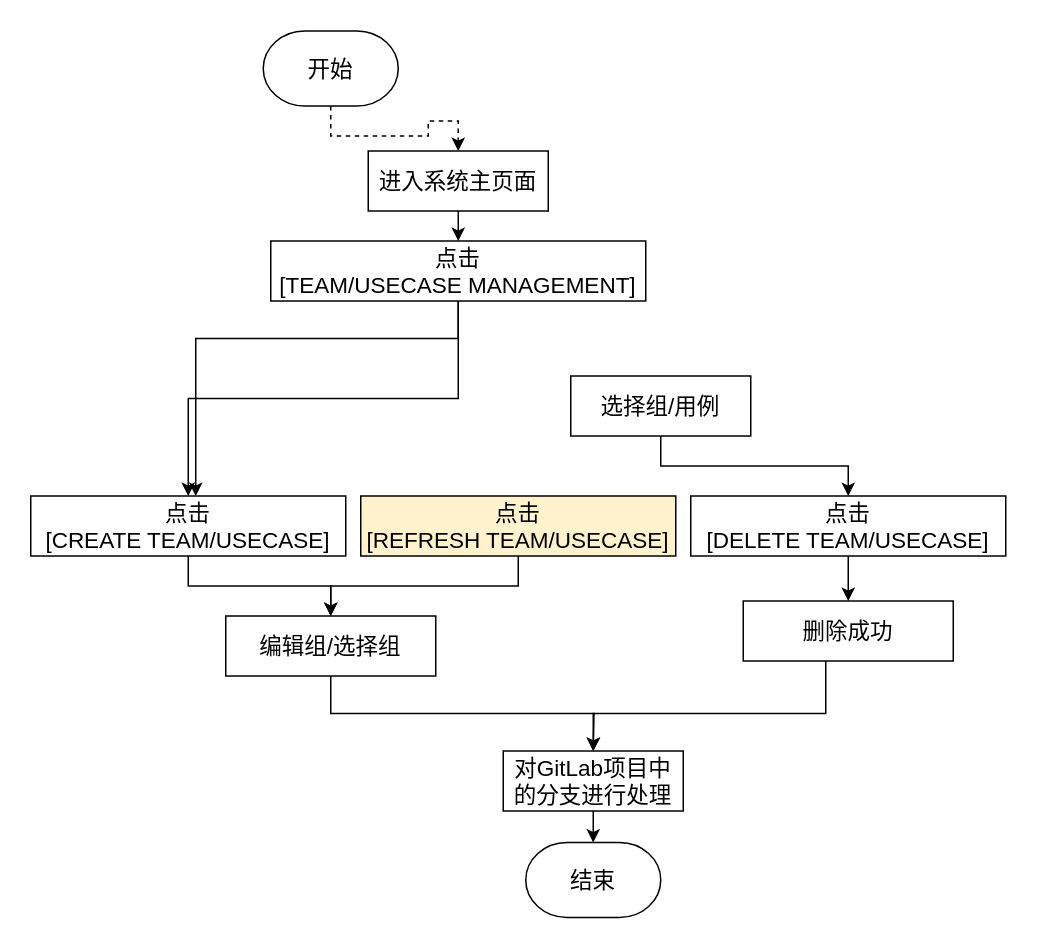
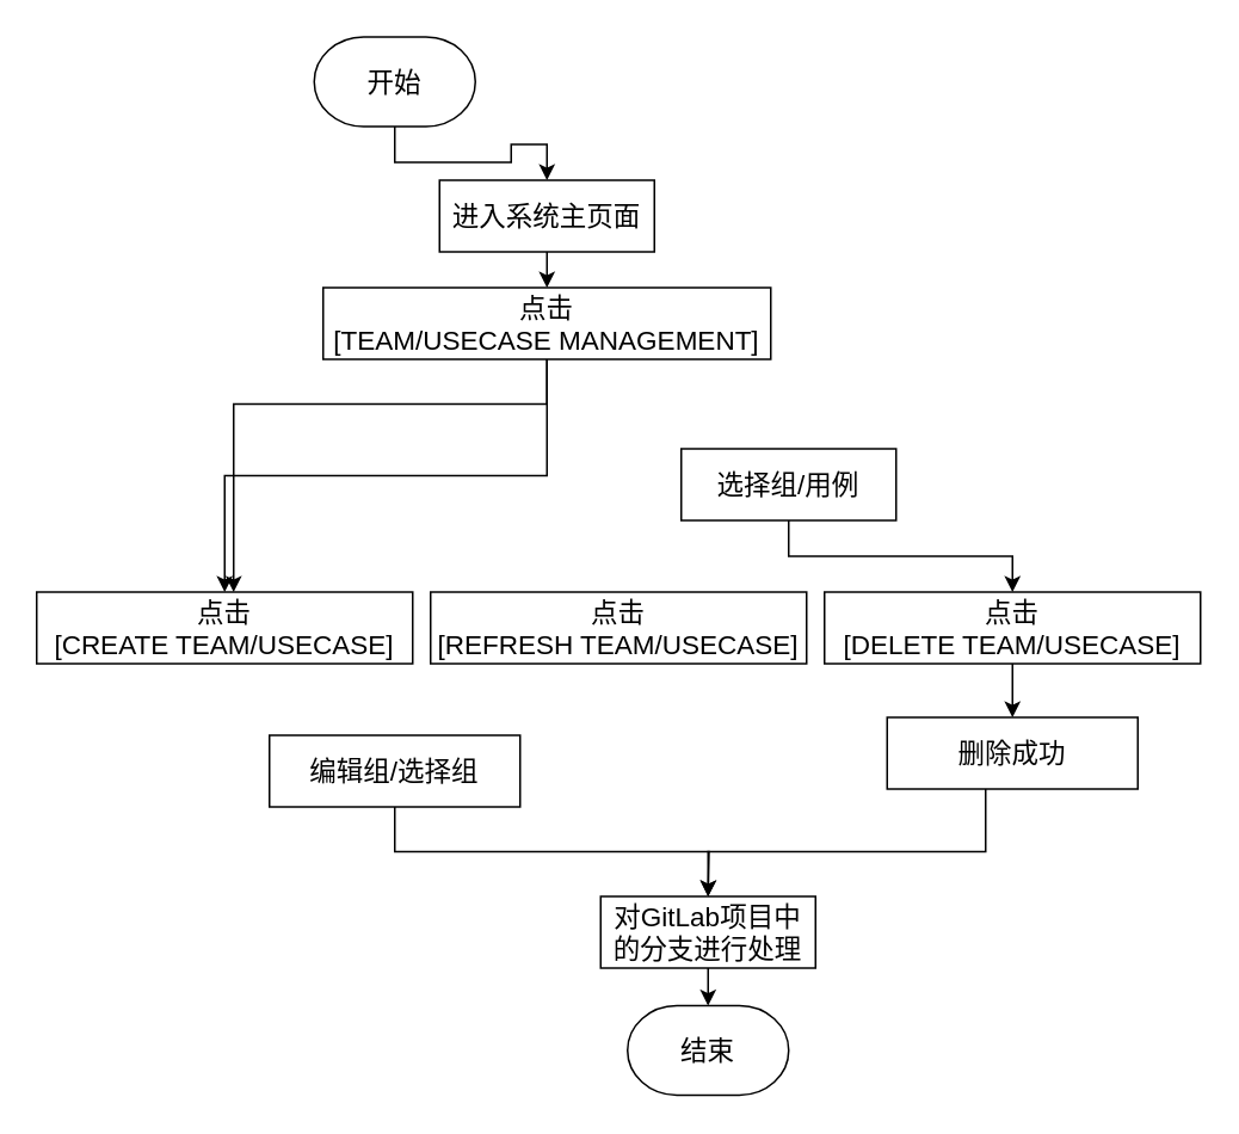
  <mxCell id="0" />
  <mxCell id="1" parent="0" />
- <mxCell id="2" style="edgeStyle=orthogonalEdgeStyle;rounded=0;orthogonalLoop=1;jettySize=auto;html=1;exitX=0.5;exitY=1;exitDx=0;exitDy=0;exitPerimeter=0;dashed=1;" parent="1" source="3" target="5" edge="1"><mxGeometry relative="1" as="geometry" /></mxCell>
+ <mxCell id="2" style="edgeStyle=orthogonalEdgeStyle;rounded=0;orthogonalLoop=1;jettySize=auto;html=1;exitX=0.5;exitY=1;exitDx=0;exitDy=0;exitPerimeter=0;" parent="1" source="3" target="5" edge="1"><mxGeometry relative="1" as="geometry" /></mxCell>
  <mxCell id="3" value="开始" style="strokeWidth=1;html=1;shape=mxgraph.flowchart.terminator;whiteSpace=wrap;rounded=1;glass=0;fontSize=15;" parent="1" vertex="1"><mxGeometry x="175" y="20" width="90" height="50" as="geometry" /></mxCell>
  <mxCell id="4" style="edgeStyle=orthogonalEdgeStyle;rounded=0;orthogonalLoop=1;jettySize=auto;html=1;exitX=0.5;exitY=1;exitDx=0;exitDy=0;entryX=0.5;entryY=0;entryDx=0;entryDy=0;" parent="1" source="5" target="8" edge="1"><mxGeometry relative="1" as="geometry" /></mxCell>
  <mxCell id="5" value="&lt;font style=&quot;font-size: 15px&quot;&gt;进入系统主页面&lt;/font&gt;" style="rounded=0;whiteSpace=wrap;html=1;" parent="1" vertex="1"><mxGeometry x="245" y="100" width="120" height="40" as="geometry" /></mxCell>
  <mxCell id="6" style="edgeStyle=orthogonalEdgeStyle;rounded=0;orthogonalLoop=1;jettySize=auto;html=1;exitX=0.5;exitY=1;exitDx=0;exitDy=0;" parent="1" target="12" edge="1"><mxGeometry relative="1" as="geometry"><mxPoint x="305" y="195" as="sourcePoint" /><mxPoint x="130" y="325" as="targetPoint" /><Array as="points"><mxPoint x="305" y="225" /><mxPoint x="130" y="225" /></Array></mxGeometry></mxCell>
  <mxCell id="7" style="edgeStyle=orthogonalEdgeStyle;rounded=0;orthogonalLoop=1;jettySize=auto;html=1;exitX=0.5;exitY=1;exitDx=0;exitDy=0;" parent="1" source="8" target="12" edge="1"><mxGeometry relative="1" as="geometry" /></mxCell>
  <mxCell id="8" value="&lt;font style=&quot;font-size: 15px&quot;&gt;点击&lt;br&gt;[TEAM/USECASE MANAGEMENT]&lt;/font&gt;" style="rounded=0;whiteSpace=wrap;html=1;" parent="1" vertex="1"><mxGeometry x="180" y="160" width="250" height="40" as="geometry" /></mxCell>
  <mxCell id="9" style="edgeStyle=orthogonalEdgeStyle;rounded=0;orthogonalLoop=1;jettySize=auto;html=1;exitX=0.5;exitY=1;exitDx=0;exitDy=0;entryX=0.5;entryY=0;entryDx=0;entryDy=0;" parent="1" source="10" target="14" edge="1"><mxGeometry relative="1" as="geometry" /></mxCell>
  <mxCell id="10" value="&lt;font style=&quot;font-size: 15px&quot;&gt;选择组/用例&lt;/font&gt;" style="rounded=0;whiteSpace=wrap;html=1;" parent="1" vertex="1"><mxGeometry x="380" y="250" width="120" height="40" as="geometry" /></mxCell>
- <mxCell id="11" style="edgeStyle=orthogonalEdgeStyle;rounded=0;orthogonalLoop=1;jettySize=auto;html=1;exitX=0.5;exitY=1;exitDx=0;exitDy=0;entryX=0.5;entryY=0;entryDx=0;entryDy=0;" parent="1" source="12" target="18" edge="1"><mxGeometry relative="1" as="geometry" /></mxCell>
  <mxCell id="12" value="&lt;font style=&quot;font-size: 15px&quot;&gt;点击&lt;br&gt;[CREATE TEAM/USECASE]&lt;/font&gt;" style="rounded=0;whiteSpace=wrap;html=1;" parent="1" vertex="1"><mxGeometry x="20" y="330" width="210" height="40" as="geometry" /></mxCell>
  <mxCell id="13" style="edgeStyle=orthogonalEdgeStyle;rounded=0;orthogonalLoop=1;jettySize=auto;html=1;exitX=0.5;exitY=1;exitDx=0;exitDy=0;entryX=0.5;entryY=0;entryDx=0;entryDy=0;" parent="1" source="14" target="20" edge="1"><mxGeometry relative="1" as="geometry" /></mxCell>
  <mxCell id="14" value="&lt;font style=&quot;font-size: 15px&quot;&gt;点击&lt;br&gt;[DELETE TEAM/USECASE]&lt;/font&gt;" style="rounded=0;whiteSpace=wrap;html=1;" parent="1" vertex="1"><mxGeometry x="460" y="330" width="210" height="40" as="geometry" /></mxCell>
- <mxCell id="15" style="edgeStyle=orthogonalEdgeStyle;rounded=0;orthogonalLoop=1;jettySize=auto;html=1;exitX=0.5;exitY=1;exitDx=0;exitDy=0;" parent="1" source="16" target="18" edge="1"><mxGeometry relative="1" as="geometry" /></mxCell>
- <mxCell id="16" value="&lt;font style=&quot;font-size: 15px&quot;&gt;点击&lt;br&gt;[REFRESH TEAM/USECASE]&lt;/font&gt;" style="rounded=0;whiteSpace=wrap;html=1;fillColor=#fff2cc;" parent="1" vertex="1"><mxGeometry x="240" y="330" width="210" height="40" as="geometry" /></mxCell>
+ <mxCell id="16" value="&lt;font style=&quot;font-size: 15px&quot;&gt;点击&lt;br&gt;[REFRESH TEAM/USECASE]&lt;/font&gt;" style="rounded=0;whiteSpace=wrap;html=1;" parent="1" vertex="1"><mxGeometry x="240" y="330" width="210" height="40" as="geometry" /></mxCell>
  <mxCell id="17" style="edgeStyle=orthogonalEdgeStyle;rounded=0;orthogonalLoop=1;jettySize=auto;html=1;exitX=0.5;exitY=1;exitDx=0;exitDy=0;entryX=0.5;entryY=0;entryDx=0;entryDy=0;entryPerimeter=0;" parent="1" source="18" edge="1"><mxGeometry relative="1" as="geometry"><mxPoint x="395" y="500" as="targetPoint" /></mxGeometry></mxCell>
  <mxCell id="18" value="&lt;span style=&quot;font-size: 15px&quot;&gt;编辑组/选择组&lt;/span&gt;" style="rounded=0;whiteSpace=wrap;html=1;" parent="1" vertex="1"><mxGeometry x="150" y="410" width="140" height="40" as="geometry" /></mxCell>
  <mxCell id="19" style="edgeStyle=orthogonalEdgeStyle;rounded=0;orthogonalLoop=1;jettySize=auto;html=1;exitX=0.5;exitY=1;exitDx=0;exitDy=0;" parent="1" target="23" edge="1"><mxGeometry relative="1" as="geometry"><mxPoint x="550" y="435" as="sourcePoint" /><mxPoint x="395" y="500" as="targetPoint" /><Array as="points"><mxPoint x="550" y="475" /><mxPoint x="395" y="475" /></Array></mxGeometry></mxCell>
  <mxCell id="20" value="&lt;span style=&quot;font-size: 15px&quot;&gt;删除成功&lt;/span&gt;" style="rounded=0;whiteSpace=wrap;html=1;" parent="1" vertex="1"><mxGeometry x="495" y="400" width="140" height="40" as="geometry" /></mxCell>
  <mxCell id="21" value="结束" style="strokeWidth=1;html=1;shape=mxgraph.flowchart.terminator;whiteSpace=wrap;rounded=1;glass=0;fontSize=15;" parent="1" vertex="1"><mxGeometry x="350" y="561" width="90" height="50" as="geometry" /></mxCell>
  <mxCell id="22" style="edgeStyle=orthogonalEdgeStyle;rounded=0;orthogonalLoop=1;jettySize=auto;html=1;exitX=0.5;exitY=1;exitDx=0;exitDy=0;dashed=1;" parent="1" source="23" target="21" edge="1"><mxGeometry relative="1" as="geometry" /></mxCell>
  <mxCell id="23" value="&lt;font style=&quot;font-size: 15px&quot;&gt;对GitLab项目中的分支进行处理&lt;/font&gt;" style="rounded=0;whiteSpace=wrap;html=1;" parent="1" vertex="1"><mxGeometry x="335" y="500" width="120" height="40" as="geometry" /></mxCell>
